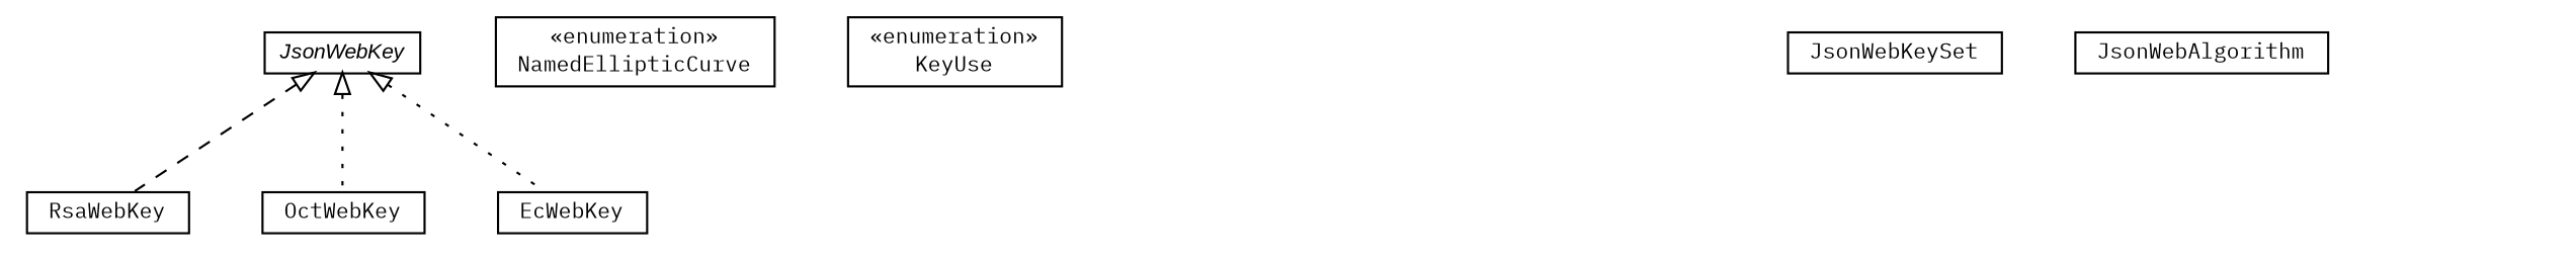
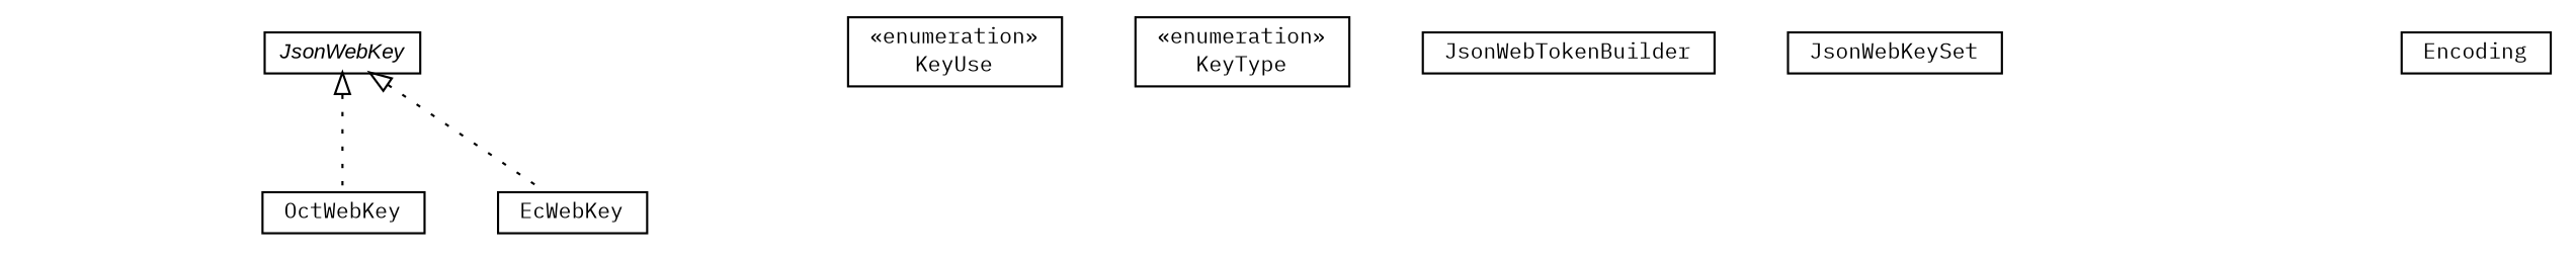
  digraph {
    fontname="IBM Plex Mono"
    nodesep=0.25
    ranksep=0.5
    node [fontcolor=black fontname="IBM Plex Mono" fontsize=10.0 shape=plaintext]
    edge [arrowtail=empty dir=back fontname="IBM Plex Mono" fontsize=10 headport=p labelfontname=arial labelfontsize=10 style=dotted tailport=p]
-   n1 [label=<<table title="net.trajano.openidconnect.crypto.RsaWebKey" border="0" cellborder="1" cellspacing="0" cellpadding="2" port="p" href="./RsaWebKey.html"> 		<tr><td><table border="0" cellspacing="0" cellpadding="1"> <tr><td align="center" balign="center"> RsaWebKey </td></tr> 		</table></td></tr> 		</table>>]
    n2 [label=<<table title="net.trajano.openidconnect.crypto.OctWebKey" border="0" cellborder="1" cellspacing="0" cellpadding="2" port="p" href="./OctWebKey.html"> 		<tr><td><table border="0" cellspacing="0" cellpadding="1"> <tr><td align="center" balign="center"> OctWebKey </td></tr> 		</table></td></tr> 		</table>>]
-   n3 [label=<<table title="net.trajano.openidconnect.crypto.NamedEllipticCurve" border="0" cellborder="1" cellspacing="0" cellpadding="2" port="p" href="./NamedEllipticCurve.html"> 		<tr><td><table border="0" cellspacing="0" cellpadding="1"> <tr><td align="center" balign="center"> &#171;enumeration&#187; </td></tr> <tr><td align="center" balign="center"> NamedEllipticCurve </td></tr> 		</table></td></tr> 		</table>>]
    n4 [label=<<table title="net.trajano.openidconnect.crypto.KeyUse" border="0" cellborder="1" cellspacing="0" cellpadding="2" port="p" href="./KeyUse.html"> 		<tr><td><table border="0" cellspacing="0" cellpadding="1"> <tr><td align="center" balign="center"> &#171;enumeration&#187; </td></tr> <tr><td align="center" balign="center"> KeyUse </td></tr> 		</table></td></tr> 		</table>>]
+   n5 [label=<<table title="net.trajano.openidconnect.crypto.KeyType" border="0" cellborder="1" cellspacing="0" cellpadding="2" port="p" href="./KeyType.html"> 		<tr><td><table border="0" cellspacing="0" cellpadding="1"> <tr><td align="center" balign="center"> &#171;enumeration&#187; </td></tr> <tr><td align="center" balign="center"> KeyType </td></tr> 		</table></td></tr> 		</table>>]
+   n6 [label=<<table title="net.trajano.openidconnect.crypto.JsonWebTokenBuilder" border="0" cellborder="1" cellspacing="0" cellpadding="2" port="p" href="./JsonWebTokenBuilder.html"> 		<tr><td><table border="0" cellspacing="0" cellpadding="1"> <tr><td align="center" balign="center"> JsonWebTokenBuilder </td></tr> 		</table></td></tr> 		</table>>]
    n7 [label=<<table title="net.trajano.openidconnect.crypto.JsonWebKeySet" border="0" cellborder="1" cellspacing="0" cellpadding="2" port="p" href="./JsonWebKeySet.html"> 		<tr><td><table border="0" cellspacing="0" cellpadding="1"> <tr><td align="center" balign="center"> JsonWebKeySet </td></tr> 		</table></td></tr> 		</table>>]
    n8 [label=<<table title="net.trajano.openidconnect.crypto.JsonWebKey" border="0" cellborder="1" cellspacing="0" cellpadding="2" port="p" href="./JsonWebKey.html"> 		<tr><td><table border="0" cellspacing="0" cellpadding="1"> <tr><td align="center" balign="center"><font face="arial italic"> JsonWebKey </font></td></tr> 		</table></td></tr> 		</table>>]
    n9 [label=<<table title="net.trajano.openidconnect.crypto.EcWebKey" border="0" cellborder="1" cellspacing="0" cellpadding="2" port="p" href="./EcWebKey.html"> 		<tr><td><table border="0" cellspacing="0" cellpadding="1"> <tr><td align="center" balign="center"> EcWebKey </td></tr> 		</table></td></tr> 		</table>>]
-   n10 [label=<<table title="net.trajano.openidconnect.crypto.JsonWebAlgorithm" border="0" cellborder="1" cellspacing="0" cellpadding="2" port="p" href="./JsonWebAlgorithm.html"> 		<tr><td><table border="0" cellspacing="0" cellpadding="1"> <tr><td align="center" balign="center"> JsonWebAlgorithm </td></tr> 		</table></td></tr> 		</table>>]
-   n8 -> n1 [style=dashed]
+   n11 [label=<<table title="net.trajano.openidconnect.crypto.Encoding" border="0" cellborder="1" cellspacing="0" cellpadding="2" port="p" href="./Encoding.html"> 		<tr><td><table border="0" cellspacing="0" cellpadding="1"> <tr><td align="center" balign="center"> Encoding </td></tr> 		</table></td></tr> 		</table>>]
    n8 -> n2
    n8 -> n9
  }
